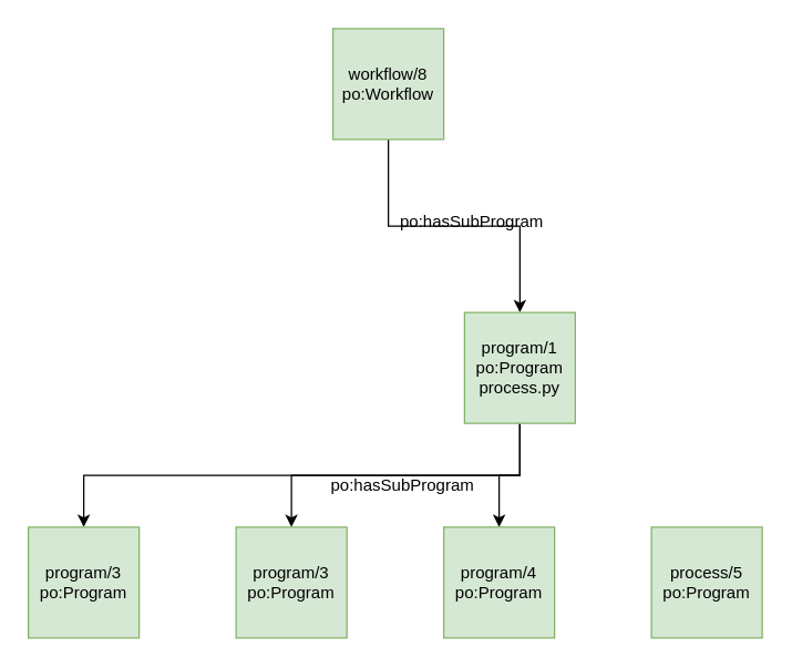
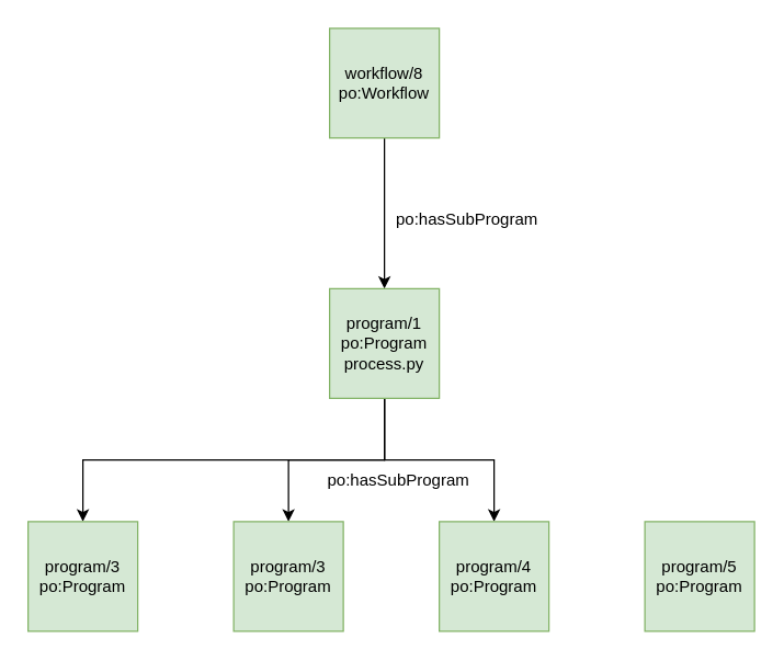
  <mxCell id="0" />
  <mxCell id="1" parent="0" />
  <mxCell id="2" style="edgeStyle=orthogonalEdgeStyle;rounded=0;orthogonalLoop=1;jettySize=auto;html=1;exitX=0.5;exitY=1;exitDx=0;exitDy=0;" parent="1" source="3" target="7" edge="1"><mxGeometry relative="1" as="geometry" /></mxCell>
  <mxCell id="3" value="workflow/8&lt;br&gt;po:Workflow" style="whiteSpace=wrap;html=1;aspect=fixed;fillColor=#d5e8d4;strokeColor=#82b366;" parent="1" vertex="1"><mxGeometry x="240" y="20" width="80" height="80" as="geometry" /></mxCell>
  <mxCell id="4" style="edgeStyle=orthogonalEdgeStyle;rounded=0;orthogonalLoop=1;jettySize=auto;html=1;exitX=0.5;exitY=1;exitDx=0;exitDy=0;" edge="1" parent="1" source="7" target="9"><mxGeometry relative="1" as="geometry" /></mxCell>
  <mxCell id="5" style="edgeStyle=orthogonalEdgeStyle;rounded=0;orthogonalLoop=1;jettySize=auto;html=1;exitX=0.5;exitY=1;exitDx=0;exitDy=0;" edge="1" parent="1" source="7" target="11"><mxGeometry relative="1" as="geometry" /></mxCell>
  <mxCell id="6" style="edgeStyle=orthogonalEdgeStyle;rounded=0;orthogonalLoop=1;jettySize=auto;html=1;exitX=0.5;exitY=1;exitDx=0;exitDy=0;" edge="1" parent="1" source="7" target="12"><mxGeometry relative="1" as="geometry" /></mxCell>
- <mxCell id="7" value="program/1&lt;br&gt;po:Program&lt;br&gt;process.py" style="whiteSpace=wrap;html=1;aspect=fixed;fillColor=#d5e8d4;strokeColor=#82b366;" parent="1" vertex="1"><mxGeometry x="335" y="225" width="80" height="80" as="geometry" /></mxCell>
+ <mxCell id="7" value="program/1&lt;br&gt;po:Program&lt;br&gt;process.py" style="whiteSpace=wrap;html=1;aspect=fixed;fillColor=#d5e8d4;strokeColor=#82b366;" parent="1" vertex="1"><mxGeometry x="240" y="210" width="80" height="80" as="geometry" /></mxCell>
  <mxCell id="8" value="po:hasSubProgram" style="text;html=1;align=center;verticalAlign=middle;resizable=0;points=[];autosize=1;" parent="1" vertex="1"><mxGeometry x="280" y="150" width="120" height="20" as="geometry" /></mxCell>
  <mxCell id="9" value="program/3&lt;br&gt;po:Program" style="whiteSpace=wrap;html=1;aspect=fixed;fillColor=#d5e8d4;strokeColor=#82b366;" vertex="1" parent="1"><mxGeometry x="20" y="380" width="80" height="80" as="geometry" /></mxCell>
  <mxCell id="10" value="po:hasSubProgram" style="text;html=1;align=center;verticalAlign=middle;resizable=0;points=[];autosize=1;" vertex="1" parent="1"><mxGeometry x="230" y="340" width="120" height="20" as="geometry" /></mxCell>
  <mxCell id="11" value="program/3&lt;br&gt;po:Program" style="whiteSpace=wrap;html=1;aspect=fixed;fillColor=#d5e8d4;strokeColor=#82b366;" vertex="1" parent="1"><mxGeometry x="170" y="380" width="80" height="80" as="geometry" /></mxCell>
  <mxCell id="12" value="program/4&lt;br&gt;po:Program" style="whiteSpace=wrap;html=1;aspect=fixed;fillColor=#d5e8d4;strokeColor=#82b366;" vertex="1" parent="1"><mxGeometry x="320" y="380" width="80" height="80" as="geometry" /></mxCell>
- <mxCell id="13" value="process/5&lt;br&gt;po:Program" style="whiteSpace=wrap;html=1;aspect=fixed;fillColor=#d5e8d4;strokeColor=#82b366;" vertex="1" parent="1"><mxGeometry x="470" y="380" width="80" height="80" as="geometry" /></mxCell>
+ <mxCell id="13" value="program/5&lt;br&gt;po:Program" style="whiteSpace=wrap;html=1;aspect=fixed;fillColor=#d5e8d4;strokeColor=#82b366;" vertex="1" parent="1"><mxGeometry x="470" y="380" width="80" height="80" as="geometry" /></mxCell>
